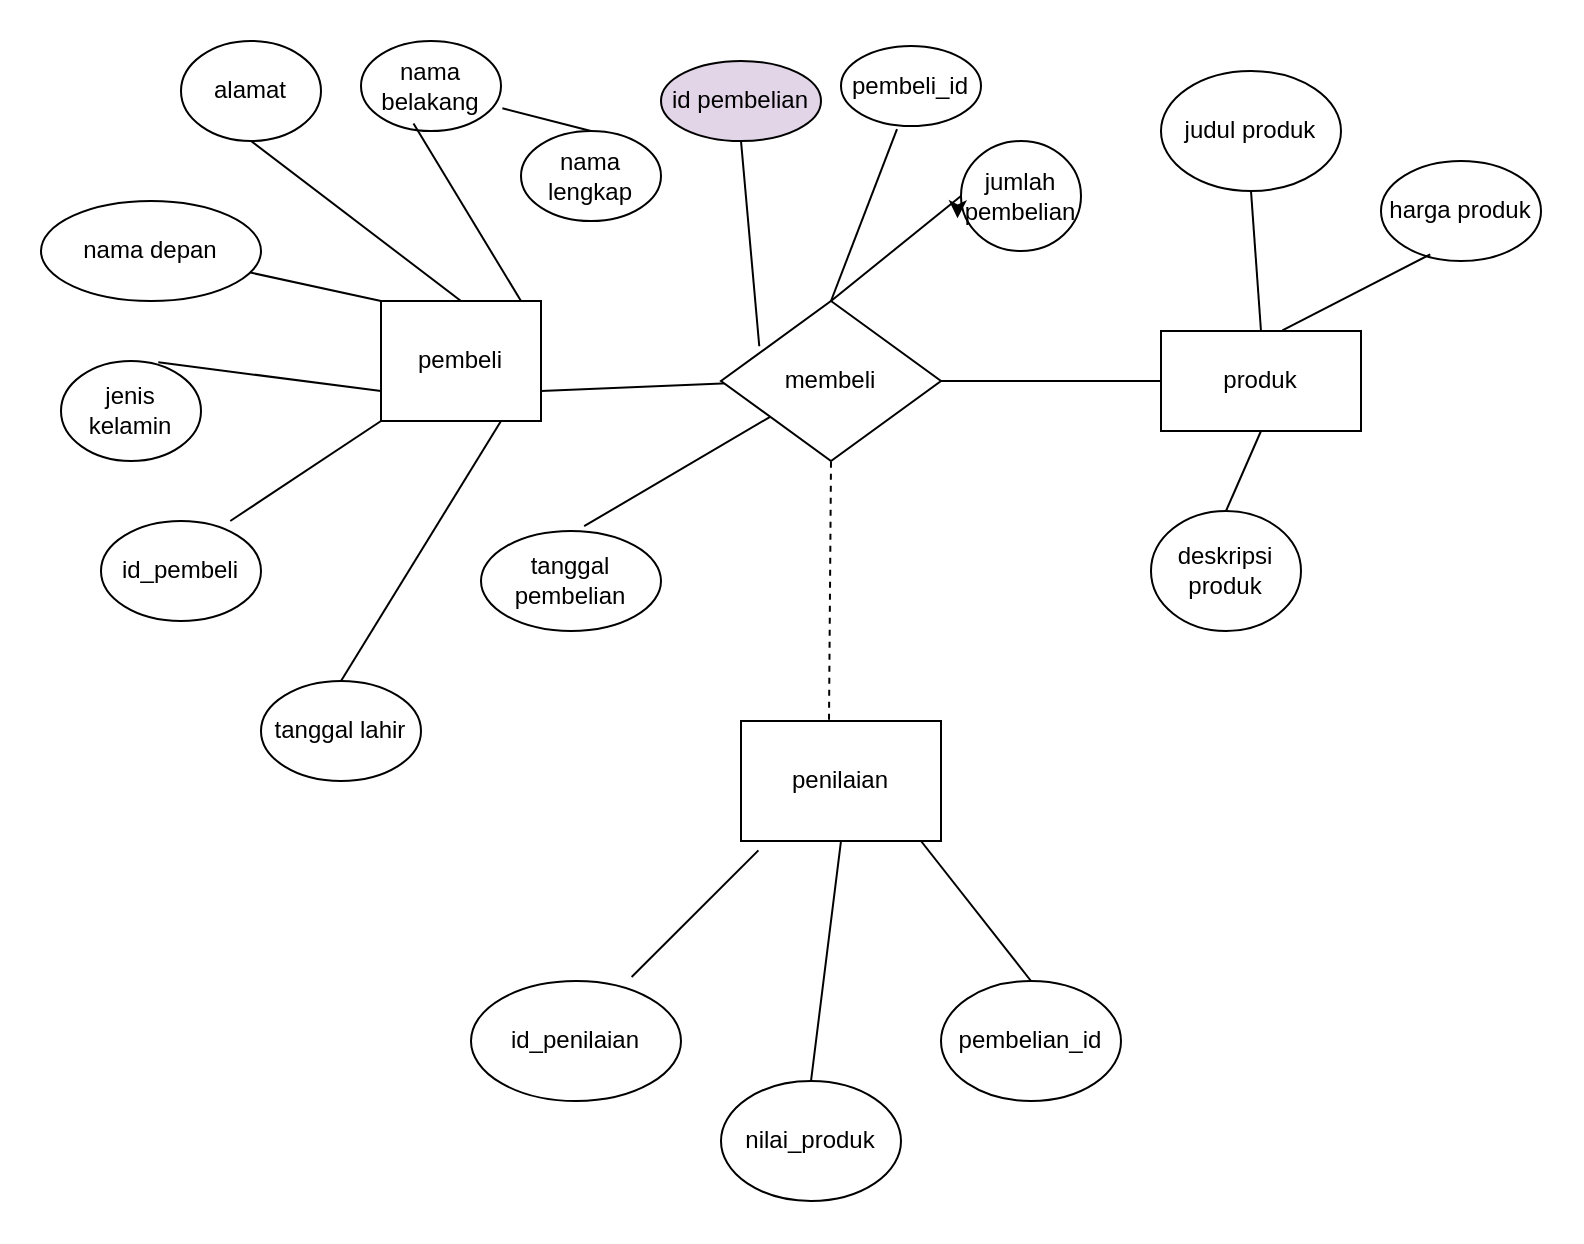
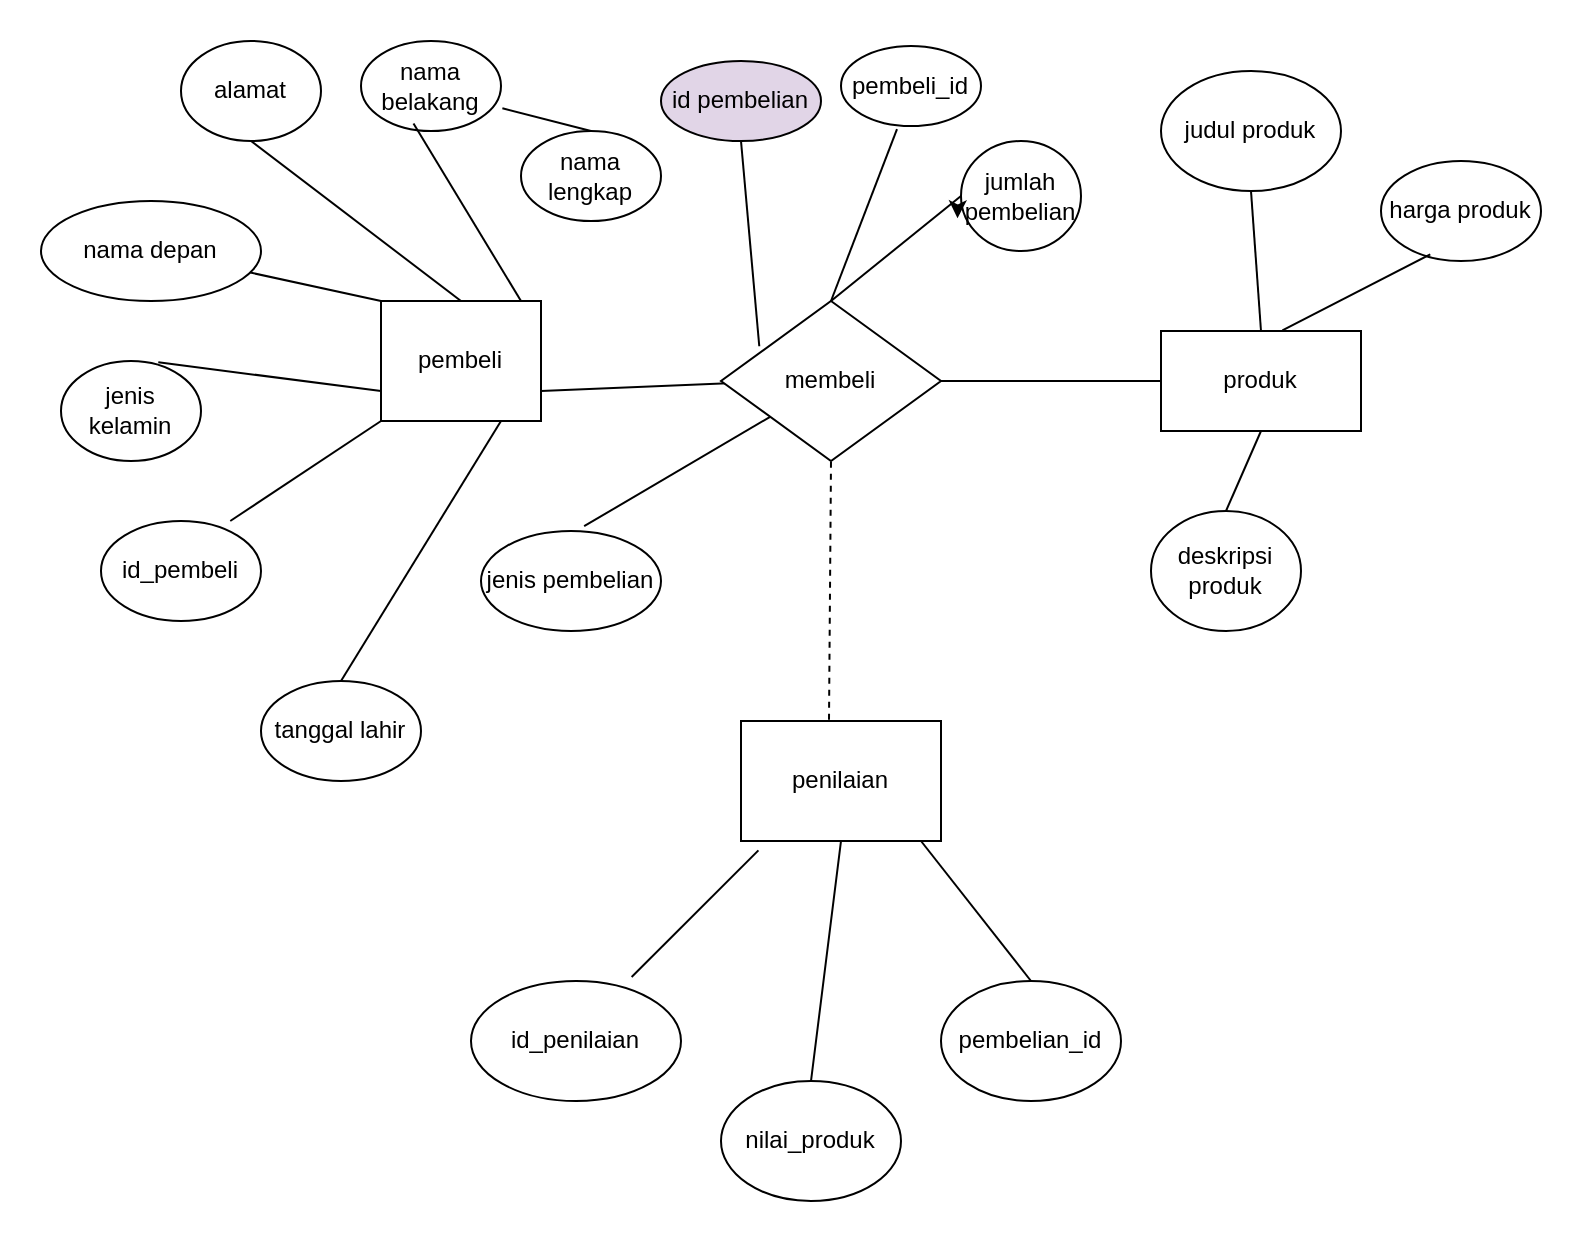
  <mxCell id="0" />
  <mxCell id="1" parent="0" />
  <mxCell id="2" value="nama depan" style="ellipse;whiteSpace=wrap;html=1;" vertex="1" parent="1"><mxGeometry x="20" y="100" width="110" height="50" as="geometry" /></mxCell>
  <mxCell id="3" value="tanggal lahir" style="ellipse;whiteSpace=wrap;html=1;" vertex="1" parent="1"><mxGeometry x="130" y="340" width="80" height="50" as="geometry" /></mxCell>
  <mxCell id="4" value="nama belakang" style="ellipse;whiteSpace=wrap;html=1;" vertex="1" parent="1"><mxGeometry x="180" y="20" width="70" height="45" as="geometry" /></mxCell>
  <mxCell id="5" value="jenis kelamin" style="ellipse;whiteSpace=wrap;html=1;" vertex="1" parent="1"><mxGeometry x="30" y="180" width="70" height="50" as="geometry" /></mxCell>
  <mxCell id="6" value="alamat" style="ellipse;whiteSpace=wrap;html=1;" vertex="1" parent="1"><mxGeometry x="90" y="20" width="70" height="50" as="geometry" /></mxCell>
  <mxCell id="7" value="pembeli" style="rounded=0;whiteSpace=wrap;html=1;" vertex="1" parent="1"><mxGeometry x="190" y="150" width="80" height="60" as="geometry" /></mxCell>
  <mxCell id="8" value="" style="endArrow=none;html=1;rounded=0;entryX=0.375;entryY=0.917;entryDx=0;entryDy=0;entryPerimeter=0;" edge="1" parent="1" target="4"><mxGeometry width="50" height="50" relative="1" as="geometry"><mxPoint x="260" y="150" as="sourcePoint" /><mxPoint x="340" y="130" as="targetPoint" /></mxGeometry></mxCell>
  <mxCell id="9" value="" style="endArrow=none;html=1;rounded=0;exitX=0.5;exitY=0;exitDx=0;exitDy=0;entryX=0.5;entryY=1;entryDx=0;entryDy=0;" edge="1" parent="1" source="7" target="6"><mxGeometry width="50" height="50" relative="1" as="geometry"><mxPoint x="370" y="260" as="sourcePoint" /><mxPoint x="420" y="210" as="targetPoint" /></mxGeometry></mxCell>
  <mxCell id="10" value="" style="endArrow=none;html=1;rounded=0;entryX=0;entryY=0;entryDx=0;entryDy=0;" edge="1" parent="1" source="2" target="7"><mxGeometry width="50" height="50" relative="1" as="geometry"><mxPoint x="370" y="260" as="sourcePoint" /><mxPoint x="420" y="210" as="targetPoint" /></mxGeometry></mxCell>
  <mxCell id="11" value="" style="endArrow=none;html=1;rounded=0;exitX=0.5;exitY=0;exitDx=0;exitDy=0;" edge="1" parent="1" source="3"><mxGeometry width="50" height="50" relative="1" as="geometry"><mxPoint x="370" y="260" as="sourcePoint" /><mxPoint x="250" y="210" as="targetPoint" /></mxGeometry></mxCell>
  <mxCell id="12" value="" style="endArrow=none;html=1;rounded=0;exitX=0.695;exitY=0.013;exitDx=0;exitDy=0;exitPerimeter=0;entryX=0;entryY=0.75;entryDx=0;entryDy=0;" edge="1" parent="1" source="5" target="7"><mxGeometry width="50" height="50" relative="1" as="geometry"><mxPoint x="370" y="260" as="sourcePoint" /><mxPoint x="420" y="210" as="targetPoint" /></mxGeometry></mxCell>
  <mxCell id="13" value="jumlah pembelian" style="ellipse;whiteSpace=wrap;html=1;" vertex="1" parent="1"><mxGeometry x="480" y="70" width="60" height="55" as="geometry" /></mxCell>
- <mxCell id="14" value="tanggal pembelian" style="ellipse;whiteSpace=wrap;html=1;" vertex="1" parent="1"><mxGeometry x="240" y="265" width="90" height="50" as="geometry" /></mxCell>
+ <mxCell id="14" value="jenis pembelian" style="ellipse;whiteSpace=wrap;html=1;" vertex="1" parent="1"><mxGeometry x="240" y="265" width="90" height="50" as="geometry" /></mxCell>
  <mxCell id="15" value="produk" style="rounded=0;whiteSpace=wrap;html=1;" vertex="1" parent="1"><mxGeometry x="580" y="165" width="100" height="50" as="geometry" /></mxCell>
  <mxCell id="16" value="judul produk" style="ellipse;whiteSpace=wrap;html=1;" vertex="1" parent="1"><mxGeometry x="580" y="35" width="90" height="60" as="geometry" /></mxCell>
  <mxCell id="17" value="deskripsi produk" style="ellipse;whiteSpace=wrap;html=1;" vertex="1" parent="1"><mxGeometry x="575" y="255" width="75" height="60" as="geometry" /></mxCell>
  <mxCell id="18" value="harga produk" style="ellipse;whiteSpace=wrap;html=1;" vertex="1" parent="1"><mxGeometry x="690" y="80" width="80" height="50" as="geometry" /></mxCell>
  <mxCell id="19" value="" style="endArrow=none;html=1;rounded=0;exitX=1;exitY=0.75;exitDx=0;exitDy=0;entryX=0;entryY=0.5;entryDx=0;entryDy=0;" edge="1" parent="1" source="7"><mxGeometry width="50" height="50" relative="1" as="geometry"><mxPoint x="370" y="260" as="sourcePoint" /><mxPoint x="390" y="190" as="targetPoint" /></mxGeometry></mxCell>
  <mxCell id="20" value="" style="endArrow=none;html=1;rounded=0;entryX=0;entryY=0.5;entryDx=0;entryDy=0;exitX=1;exitY=0.5;exitDx=0;exitDy=0;" edge="1" parent="1" source="26" target="15"><mxGeometry width="50" height="50" relative="1" as="geometry"><mxPoint x="510" y="190" as="sourcePoint" /><mxPoint x="420" y="210" as="targetPoint" /></mxGeometry></mxCell>
  <mxCell id="21" value="" style="endArrow=none;html=1;rounded=0;entryX=0;entryY=0.5;entryDx=0;entryDy=0;exitX=0.5;exitY=0;exitDx=0;exitDy=0;" edge="1" parent="1" source="26" target="13"><mxGeometry width="50" height="50" relative="1" as="geometry"><mxPoint x="450" y="150" as="sourcePoint" /><mxPoint x="486" y="102.66" as="targetPoint" /></mxGeometry></mxCell>
  <mxCell id="22" value="" style="endArrow=none;html=1;rounded=0;exitX=0.573;exitY=-0.048;exitDx=0;exitDy=0;exitPerimeter=0;" edge="1" parent="1" source="14" target="26"><mxGeometry width="50" height="50" relative="1" as="geometry"><mxPoint x="370" y="260" as="sourcePoint" /><mxPoint x="450" y="230" as="targetPoint" /></mxGeometry></mxCell>
  <mxCell id="23" value="" style="endArrow=none;html=1;rounded=0;entryX=0.308;entryY=0.933;entryDx=0;entryDy=0;entryPerimeter=0;exitX=0.607;exitY=-0.007;exitDx=0;exitDy=0;exitPerimeter=0;" edge="1" parent="1" source="15" target="18"><mxGeometry width="50" height="50" relative="1" as="geometry"><mxPoint x="370" y="260" as="sourcePoint" /><mxPoint x="420" y="210" as="targetPoint" /></mxGeometry></mxCell>
  <mxCell id="24" value="" style="endArrow=none;html=1;rounded=0;entryX=0.5;entryY=1;entryDx=0;entryDy=0;exitX=0.5;exitY=0;exitDx=0;exitDy=0;" edge="1" parent="1" source="15" target="16"><mxGeometry width="50" height="50" relative="1" as="geometry"><mxPoint x="370" y="260" as="sourcePoint" /><mxPoint x="420" y="210" as="targetPoint" /></mxGeometry></mxCell>
  <mxCell id="25" value="" style="endArrow=none;html=1;rounded=0;entryX=0.5;entryY=1;entryDx=0;entryDy=0;exitX=0.5;exitY=0;exitDx=0;exitDy=0;" edge="1" parent="1" source="17" target="15"><mxGeometry width="50" height="50" relative="1" as="geometry"><mxPoint x="370" y="260" as="sourcePoint" /><mxPoint x="420" y="210" as="targetPoint" /></mxGeometry></mxCell>
  <mxCell id="26" value="membeli" style="rhombus;whiteSpace=wrap;html=1;" vertex="1" parent="1"><mxGeometry x="360" y="150" width="110" height="80" as="geometry" /></mxCell>
  <mxCell id="27" value="nama lengkap" style="ellipse;whiteSpace=wrap;html=1;" vertex="1" parent="1"><mxGeometry x="260" y="65" width="70" height="45" as="geometry" /></mxCell>
  <mxCell id="28" value="" style="endArrow=none;html=1;rounded=0;entryX=1.01;entryY=0.748;entryDx=0;entryDy=0;entryPerimeter=0;exitX=0.5;exitY=0;exitDx=0;exitDy=0;" edge="1" parent="1" source="27" target="4"><mxGeometry width="50" height="50" relative="1" as="geometry"><mxPoint x="370" y="260" as="sourcePoint" /><mxPoint x="420" y="210" as="targetPoint" /></mxGeometry></mxCell>
  <mxCell id="29" value="id pembelian" style="ellipse;whiteSpace=wrap;html=1;fillColor=#e1d5e7;" vertex="1" parent="1"><mxGeometry x="330" y="30" width="80" height="40" as="geometry" /></mxCell>
  <mxCell id="30" value="" style="endArrow=none;html=1;rounded=0;entryX=0.5;entryY=1;entryDx=0;entryDy=0;exitX=0.174;exitY=0.283;exitDx=0;exitDy=0;exitPerimeter=0;" edge="1" parent="1" source="26" target="29"><mxGeometry width="50" height="50" relative="1" as="geometry"><mxPoint x="370" y="260" as="sourcePoint" /><mxPoint x="420" y="210" as="targetPoint" /></mxGeometry></mxCell>
  <mxCell id="31" value="pembeli_id" style="ellipse;whiteSpace=wrap;html=1;" vertex="1" parent="1"><mxGeometry x="420" y="22.5" width="70" height="40" as="geometry" /></mxCell>
  <mxCell id="32" value="" style="endArrow=none;html=1;rounded=0;exitX=0.5;exitY=0;exitDx=0;exitDy=0;entryX=0.4;entryY=1.038;entryDx=0;entryDy=0;entryPerimeter=0;" edge="1" parent="1" source="26" target="31"><mxGeometry width="50" height="50" relative="1" as="geometry"><mxPoint x="370" y="260" as="sourcePoint" /><mxPoint x="450" y="70" as="targetPoint" /></mxGeometry></mxCell>
  <mxCell id="33" style="edgeStyle=orthogonalEdgeStyle;rounded=0;orthogonalLoop=1;jettySize=auto;html=1;exitX=-0.01;exitY=0.655;exitDx=0;exitDy=0;entryX=-0.029;entryY=0.703;entryDx=0;entryDy=0;entryPerimeter=0;exitPerimeter=0;" edge="1" parent="1" source="13" target="13"><mxGeometry relative="1" as="geometry" /></mxCell>
  <mxCell id="34" value="penilaian" style="rounded=0;whiteSpace=wrap;html=1;" vertex="1" parent="1"><mxGeometry x="370" y="360" width="100" height="60" as="geometry" /></mxCell>
  <mxCell id="35" value="" style="endArrow=none;html=1;rounded=0;entryX=0.5;entryY=1;entryDx=0;entryDy=0;exitX=0.44;exitY=-0.011;exitDx=0;exitDy=0;exitPerimeter=0;dashed=1;" edge="1" parent="1" source="34" target="26"><mxGeometry width="50" height="50" relative="1" as="geometry"><mxPoint x="420" y="350" as="sourcePoint" /><mxPoint x="420" y="210" as="targetPoint" /></mxGeometry></mxCell>
  <mxCell id="36" value="nilai_produk" style="ellipse;whiteSpace=wrap;html=1;" vertex="1" parent="1"><mxGeometry x="360" y="540" width="90" height="60" as="geometry" /></mxCell>
  <mxCell id="37" value="id_penilaian" style="ellipse;whiteSpace=wrap;html=1;" vertex="1" parent="1"><mxGeometry x="235" y="490" width="105" height="60" as="geometry" /></mxCell>
  <mxCell id="38" value="pembelian_id" style="ellipse;whiteSpace=wrap;html=1;" vertex="1" parent="1"><mxGeometry x="470" y="490" width="90" height="60" as="geometry" /></mxCell>
  <mxCell id="39" value="" style="endArrow=none;html=1;rounded=0;entryX=0.5;entryY=1;entryDx=0;entryDy=0;exitX=0.5;exitY=0;exitDx=0;exitDy=0;" edge="1" parent="1" source="36" target="34"><mxGeometry width="50" height="50" relative="1" as="geometry"><mxPoint x="370" y="550" as="sourcePoint" /><mxPoint x="420" y="500" as="targetPoint" /></mxGeometry></mxCell>
  <mxCell id="40" value="" style="endArrow=none;html=1;rounded=0;entryX=0.087;entryY=1.078;entryDx=0;entryDy=0;entryPerimeter=0;exitX=0.765;exitY=-0.033;exitDx=0;exitDy=0;exitPerimeter=0;" edge="1" parent="1" source="37" target="34"><mxGeometry width="50" height="50" relative="1" as="geometry"><mxPoint x="370" y="550" as="sourcePoint" /><mxPoint x="420" y="500" as="targetPoint" /></mxGeometry></mxCell>
  <mxCell id="41" value="" style="endArrow=none;html=1;rounded=0;entryX=0.9;entryY=1;entryDx=0;entryDy=0;entryPerimeter=0;exitX=0.5;exitY=0;exitDx=0;exitDy=0;" edge="1" parent="1" source="38" target="34"><mxGeometry width="50" height="50" relative="1" as="geometry"><mxPoint x="370" y="550" as="sourcePoint" /><mxPoint x="420" y="500" as="targetPoint" /></mxGeometry></mxCell>
  <mxCell id="42" value="id_pembeli" style="ellipse;whiteSpace=wrap;html=1;" vertex="1" parent="1"><mxGeometry x="50" y="260" width="80" height="50" as="geometry" /></mxCell>
  <mxCell id="43" value="" style="endArrow=none;html=1;rounded=0;entryX=0;entryY=1;entryDx=0;entryDy=0;exitX=0.808;exitY=0;exitDx=0;exitDy=0;exitPerimeter=0;" edge="1" parent="1" source="42" target="7"><mxGeometry width="50" height="50" relative="1" as="geometry"><mxPoint x="370" y="250" as="sourcePoint" /><mxPoint x="420" y="200" as="targetPoint" /></mxGeometry></mxCell>
